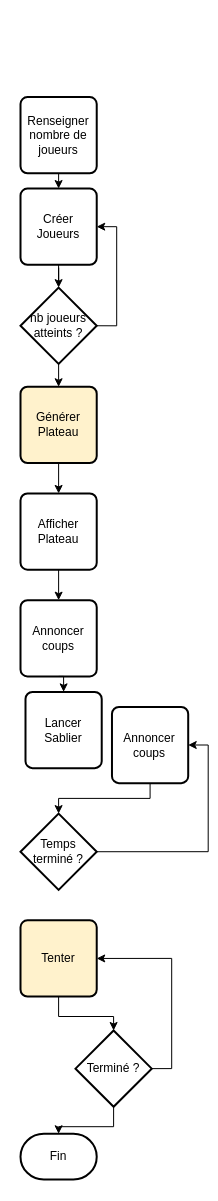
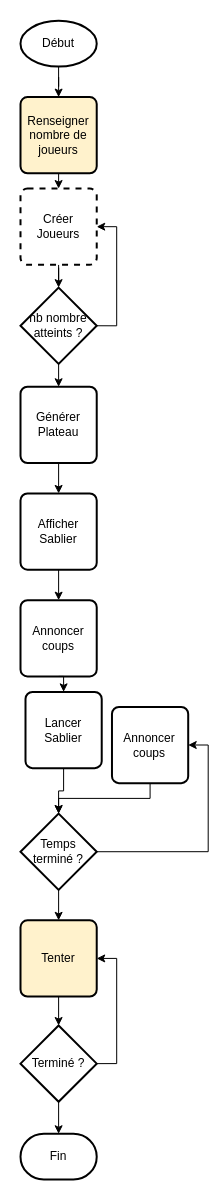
  <mxCell id="0" />
  <mxCell id="1" parent="0" />
  <mxCell id="2" value="" style="group" vertex="1" connectable="0" parent="1"><mxGeometry x="20" y="20.36" width="167.7" height="1158.64" as="geometry" /></mxCell>
- <mxCell id="3" value="nb joueurs&lt;br&gt;atteints ?" style="strokeWidth=2;html=1;shape=mxgraph.flowchart.decision;whiteSpace=wrap;" vertex="1" parent="2"><mxGeometry y="266.792" width="76.227" height="76.226" as="geometry" /></mxCell>
- <mxCell id="5" value="Renseigner nombre de joueurs" style="rounded=1;whiteSpace=wrap;html=1;absoluteArcSize=1;arcSize=14;strokeWidth=2;" vertex="1" parent="2"><mxGeometry y="76.226" width="76.227" height="76.226" as="geometry" /></mxCell>
+ <mxCell id="3" value="nb nombre&lt;br&gt;atteints ?" style="strokeWidth=2;html=1;shape=mxgraph.flowchart.decision;whiteSpace=wrap;" vertex="1" parent="2"><mxGeometry y="266.792" width="76.227" height="76.226" as="geometry" /></mxCell>
+ <mxCell id="4" value="Début" style="strokeWidth=2;html=1;shape=mxgraph.flowchart.start_1;whiteSpace=wrap;" vertex="1" parent="2"><mxGeometry width="76.227" height="45.736" as="geometry" /></mxCell>
+ <mxCell id="5" value="Renseigner nombre de joueurs" style="rounded=1;whiteSpace=wrap;html=1;absoluteArcSize=1;arcSize=14;strokeWidth=2;fillColor=#fff2cc;" vertex="1" parent="2"><mxGeometry y="76.226" width="76.227" height="76.226" as="geometry" /></mxCell>
+ <mxCell id="6" value="" style="edgeStyle=orthogonalEdgeStyle;rounded=0;orthogonalLoop=1;jettySize=auto;html=1;" edge="1" parent="2" source="4" target="5"><mxGeometry relative="1" as="geometry" /></mxCell>
  <mxCell id="7" style="edgeStyle=orthogonalEdgeStyle;rounded=0;orthogonalLoop=1;jettySize=auto;html=1;entryX=0.5;entryY=0;entryDx=0;entryDy=0;entryPerimeter=0;" edge="1" parent="2" source="8" target="3"><mxGeometry relative="1" as="geometry" /></mxCell>
- <mxCell id="8" value="Créer Joueurs" style="rounded=1;whiteSpace=wrap;html=1;absoluteArcSize=1;arcSize=14;strokeWidth=2;" vertex="1" parent="2"><mxGeometry y="167.698" width="76.227" height="76.226" as="geometry" /></mxCell>
+ <mxCell id="8" value="Créer Joueurs" style="rounded=1;whiteSpace=wrap;html=1;absoluteArcSize=1;arcSize=14;strokeWidth=2;dashed=1;" vertex="1" parent="2"><mxGeometry y="167.698" width="76.227" height="76.226" as="geometry" /></mxCell>
  <mxCell id="9" style="edgeStyle=orthogonalEdgeStyle;rounded=0;orthogonalLoop=1;jettySize=auto;html=1;exitX=1;exitY=0.5;exitDx=0;exitDy=0;exitPerimeter=0;entryX=1;entryY=0.5;entryDx=0;entryDy=0;" edge="1" parent="2" source="3" target="8"><mxGeometry relative="1" as="geometry" /></mxCell>
  <mxCell id="10" style="edgeStyle=orthogonalEdgeStyle;rounded=0;orthogonalLoop=1;jettySize=auto;html=1;exitX=0.5;exitY=1;exitDx=0;exitDy=0;entryX=0.5;entryY=0;entryDx=0;entryDy=0;" edge="1" parent="2" source="5" target="8"><mxGeometry relative="1" as="geometry" /></mxCell>
- <mxCell id="11" value="Générer Plateau" style="rounded=1;whiteSpace=wrap;html=1;absoluteArcSize=1;arcSize=14;strokeWidth=2;fillColor=#fff2cc;" vertex="1" parent="2"><mxGeometry y="365.886" width="76.227" height="76.226" as="geometry" /></mxCell>
+ <mxCell id="11" value="Générer Plateau" style="rounded=1;whiteSpace=wrap;html=1;absoluteArcSize=1;arcSize=14;strokeWidth=2;" vertex="1" parent="2"><mxGeometry y="365.886" width="76.227" height="76.226" as="geometry" /></mxCell>
  <mxCell id="12" style="edgeStyle=orthogonalEdgeStyle;rounded=0;orthogonalLoop=1;jettySize=auto;html=1;exitX=0.5;exitY=1;exitDx=0;exitDy=0;exitPerimeter=0;entryX=0.5;entryY=0;entryDx=0;entryDy=0;" edge="1" parent="2" source="3" target="11"><mxGeometry relative="1" as="geometry" /></mxCell>
- <mxCell id="13" value="Afficher Plateau" style="rounded=1;whiteSpace=wrap;html=1;absoluteArcSize=1;arcSize=14;strokeWidth=2;" vertex="1" parent="2"><mxGeometry y="472.603" width="76.227" height="76.226" as="geometry" /></mxCell>
+ <mxCell id="13" value="Afficher Sablier" style="rounded=1;whiteSpace=wrap;html=1;absoluteArcSize=1;arcSize=14;strokeWidth=2;" vertex="1" parent="2"><mxGeometry y="472.603" width="76.227" height="76.226" as="geometry" /></mxCell>
  <mxCell id="14" style="edgeStyle=orthogonalEdgeStyle;rounded=0;orthogonalLoop=1;jettySize=auto;html=1;exitX=0.5;exitY=1;exitDx=0;exitDy=0;entryX=0.5;entryY=0;entryDx=0;entryDy=0;" edge="1" parent="2" source="11" target="13"><mxGeometry relative="1" as="geometry" /></mxCell>
  <mxCell id="15" value="Annoncer coups" style="rounded=1;whiteSpace=wrap;html=1;absoluteArcSize=1;arcSize=14;strokeWidth=2;" vertex="1" parent="2"><mxGeometry y="579.32" width="76.227" height="76.226" as="geometry" /></mxCell>
  <mxCell id="16" style="edgeStyle=orthogonalEdgeStyle;rounded=0;orthogonalLoop=1;jettySize=auto;html=1;exitX=0.5;exitY=1;exitDx=0;exitDy=0;entryX=0.5;entryY=0;entryDx=0;entryDy=0;" edge="1" parent="2" source="13" target="15"><mxGeometry relative="1" as="geometry" /></mxCell>
  <mxCell id="17" value="Lancer Sablier" style="rounded=1;whiteSpace=wrap;html=1;absoluteArcSize=1;arcSize=14;strokeWidth=2;" vertex="1" parent="2"><mxGeometry x="5" y="671.037" width="76.227" height="76.226" as="geometry" /></mxCell>
  <mxCell id="18" style="edgeStyle=orthogonalEdgeStyle;rounded=0;orthogonalLoop=1;jettySize=auto;html=1;exitX=0.5;exitY=1;exitDx=0;exitDy=0;entryX=0.5;entryY=0;entryDx=0;entryDy=0;" edge="1" parent="2" source="15" target="17"><mxGeometry relative="1" as="geometry" /></mxCell>
  <mxCell id="19" value="Tenter" style="rounded=1;whiteSpace=wrap;html=1;absoluteArcSize=1;arcSize=14;strokeWidth=2;fillColor=#fff2cc;" vertex="1" parent="2"><mxGeometry y="899.471" width="76.227" height="76.226" as="geometry" /></mxCell>
+ <mxCell id="20" style="edgeStyle=orthogonalEdgeStyle;rounded=0;orthogonalLoop=1;jettySize=auto;html=1;exitX=0.5;exitY=1;exitDx=0;exitDy=0;exitPerimeter=0;entryX=0.5;entryY=0;entryDx=0;entryDy=0;" edge="1" parent="2" source="21" target="19"><mxGeometry relative="1" as="geometry" /></mxCell>
  <mxCell id="21" value="Temps &lt;br&gt;terminé ?" style="strokeWidth=2;html=1;shape=mxgraph.flowchart.decision;whiteSpace=wrap;" vertex="1" parent="2"><mxGeometry y="792.754" width="76.227" height="76.226" as="geometry" /></mxCell>
+ <mxCell id="22" style="edgeStyle=orthogonalEdgeStyle;rounded=0;orthogonalLoop=1;jettySize=auto;html=1;exitX=0.5;exitY=1;exitDx=0;exitDy=0;entryX=0.5;entryY=0;entryDx=0;entryDy=0;entryPerimeter=0;" edge="1" parent="2" source="17" target="21"><mxGeometry relative="1" as="geometry" /></mxCell>
  <mxCell id="23" style="edgeStyle=orthogonalEdgeStyle;rounded=0;orthogonalLoop=1;jettySize=auto;html=1;exitX=0.5;exitY=1;exitDx=0;exitDy=0;entryX=0.5;entryY=0;entryDx=0;entryDy=0;entryPerimeter=0;" edge="1" parent="2" source="24" target="21"><mxGeometry relative="1" as="geometry"><Array as="points"><mxPoint x="129.586" y="777.508" /><mxPoint x="38.114" y="777.508" /></Array></mxGeometry></mxCell>
  <mxCell id="24" value="Annoncer coups" style="rounded=1;whiteSpace=wrap;html=1;absoluteArcSize=1;arcSize=14;strokeWidth=2;" vertex="1" parent="2"><mxGeometry x="91.473" y="686.037" width="76.227" height="76.226" as="geometry" /></mxCell>
  <mxCell id="25" style="edgeStyle=orthogonalEdgeStyle;rounded=0;orthogonalLoop=1;jettySize=auto;html=1;exitX=1;exitY=0.5;exitDx=0;exitDy=0;exitPerimeter=0;entryX=1;entryY=0.5;entryDx=0;entryDy=0;" edge="1" parent="2" source="21" target="24"><mxGeometry relative="1" as="geometry" /></mxCell>
  <mxCell id="26" style="edgeStyle=orthogonalEdgeStyle;rounded=0;orthogonalLoop=1;jettySize=auto;html=1;exitX=1;exitY=0.5;exitDx=0;exitDy=0;exitPerimeter=0;entryX=1;entryY=0.5;entryDx=0;entryDy=0;" edge="1" parent="2" source="27" target="19"><mxGeometry relative="1" as="geometry" /></mxCell>
- <mxCell id="27" value="Terminé ?" style="strokeWidth=2;html=1;shape=mxgraph.flowchart.decision;whiteSpace=wrap;" vertex="1" parent="2"><mxGeometry x="55" y="1009.663" width="76.227" height="76.226" as="geometry" /></mxCell>
+ <mxCell id="27" value="Terminé ?" style="strokeWidth=2;html=1;shape=mxgraph.flowchart.decision;whiteSpace=wrap;" vertex="1" parent="2"><mxGeometry y="1004.663" width="76.227" height="76.226" as="geometry" /></mxCell>
  <mxCell id="28" style="edgeStyle=orthogonalEdgeStyle;rounded=0;orthogonalLoop=1;jettySize=auto;html=1;exitX=0.5;exitY=1;exitDx=0;exitDy=0;entryX=0.5;entryY=0;entryDx=0;entryDy=0;entryPerimeter=0;" edge="1" parent="2" source="19" target="27"><mxGeometry relative="1" as="geometry" /></mxCell>
  <mxCell id="29" value="Fin" style="strokeWidth=2;html=1;shape=mxgraph.flowchart.terminator;whiteSpace=wrap;" vertex="1" parent="2"><mxGeometry y="1112.904" width="76.227" height="45.736" as="geometry" /></mxCell>
  <mxCell id="30" style="edgeStyle=orthogonalEdgeStyle;rounded=0;orthogonalLoop=1;jettySize=auto;html=1;exitX=0.5;exitY=1;exitDx=0;exitDy=0;exitPerimeter=0;entryX=0.5;entryY=0;entryDx=0;entryDy=0;entryPerimeter=0;" edge="1" parent="2" source="27" target="29"><mxGeometry relative="1" as="geometry" /></mxCell>
